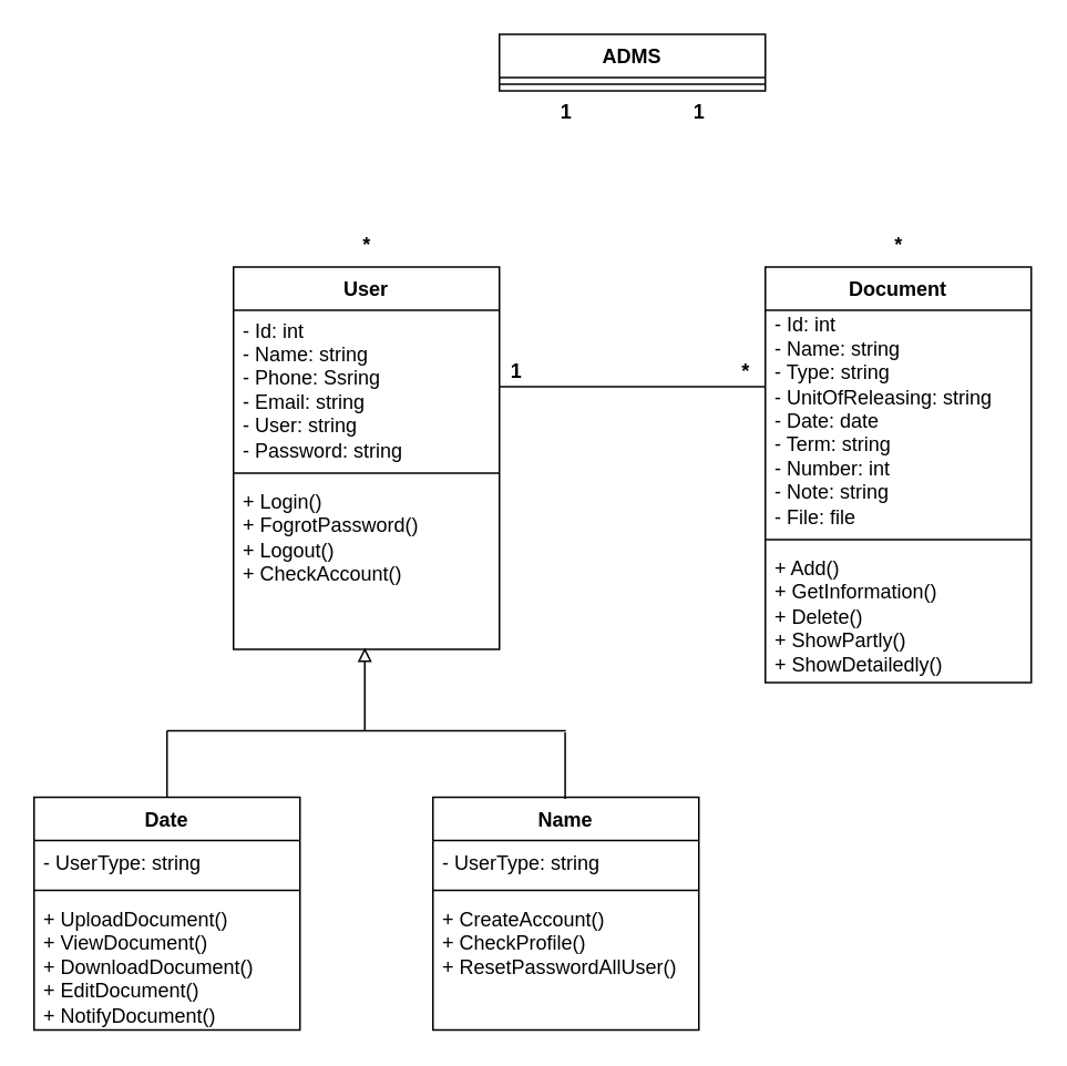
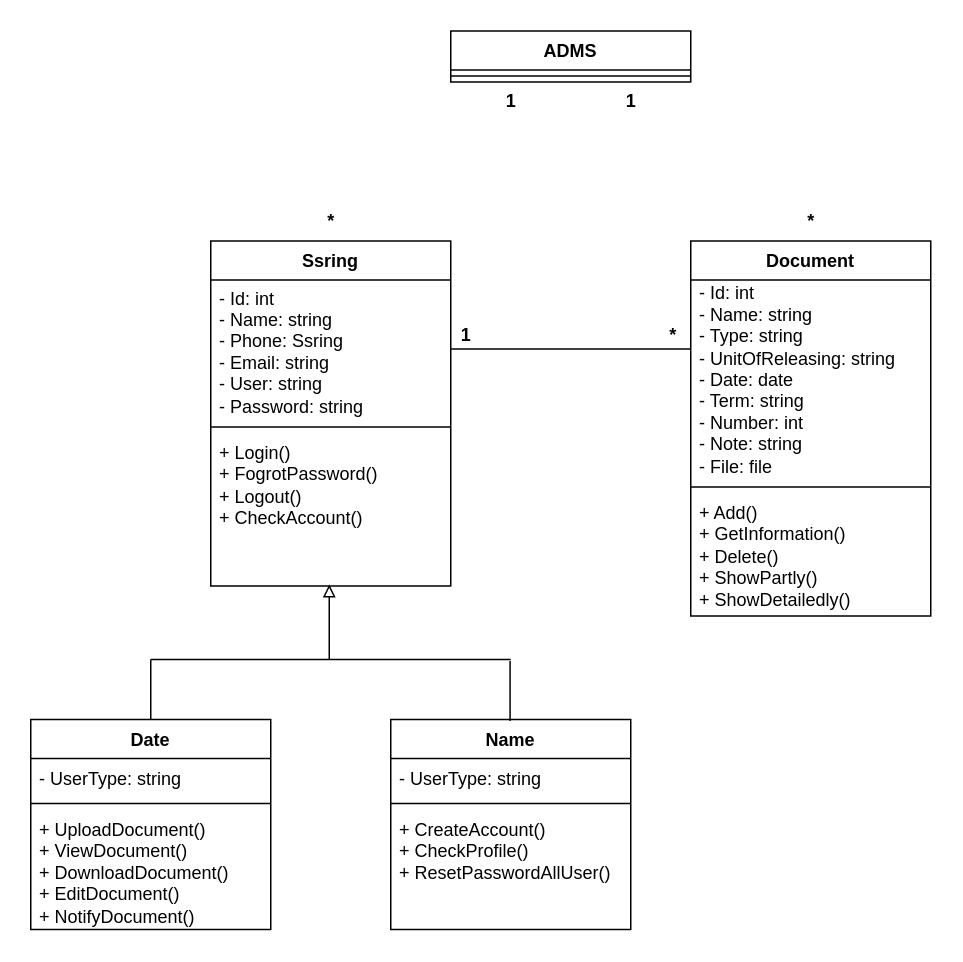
  <mxCell id="0" />
  <mxCell id="1" parent="0" />
  <mxCell id="2" value="ADMS" style="swimlane;fontStyle=1;align=center;verticalAlign=top;childLayout=stackLayout;horizontal=1;startSize=26;horizontalStack=0;resizeParent=1;resizeParentMax=0;resizeLast=0;collapsible=1;marginBottom=0;whiteSpace=wrap;html=1;" vertex="1" parent="1"><mxGeometry x="300" y="20" width="160" height="34" as="geometry" /></mxCell>
  <mxCell id="3" value="" style="line;strokeWidth=1;fillColor=none;align=left;verticalAlign=middle;spacingTop=-1;spacingLeft=3;spacingRight=3;rotatable=0;labelPosition=right;points=[];portConstraint=eastwest;strokeColor=inherit;" vertex="1" parent="2"><mxGeometry y="26" width="160" height="8" as="geometry" /></mxCell>
- <mxCell id="4" value="User" style="swimlane;fontStyle=1;align=center;verticalAlign=top;childLayout=stackLayout;horizontal=1;startSize=26;horizontalStack=0;resizeParent=1;resizeParentMax=0;resizeLast=0;collapsible=1;marginBottom=0;whiteSpace=wrap;html=1;" vertex="1" parent="1"><mxGeometry x="140" y="160" width="160" height="230" as="geometry" /></mxCell>
+ <mxCell id="4" value="Ssring" style="swimlane;fontStyle=1;align=center;verticalAlign=top;childLayout=stackLayout;horizontal=1;startSize=26;horizontalStack=0;resizeParent=1;resizeParentMax=0;resizeLast=0;collapsible=1;marginBottom=0;whiteSpace=wrap;html=1;" vertex="1" parent="1"><mxGeometry x="140" y="160" width="160" height="230" as="geometry" /></mxCell>
  <mxCell id="5" value="- Id: int&lt;br&gt;- Name: string&lt;br&gt;- Phone: Ssring&lt;br&gt;- Email: string&lt;br style=&quot;border-color: var(--border-color);&quot;&gt;- User: string&lt;br style=&quot;border-color: var(--border-color);&quot;&gt;- Password: string" style="text;strokeColor=none;fillColor=none;align=left;verticalAlign=bottom;spacingLeft=4;spacingRight=4;overflow=hidden;rotatable=0;points=[[0,0.5],[1,0.5]];portConstraint=eastwest;whiteSpace=wrap;html=1;" vertex="1" parent="4"><mxGeometry y="26" width="160" height="94" as="geometry" /></mxCell>
  <mxCell id="6" value="" style="line;strokeWidth=1;fillColor=none;align=left;verticalAlign=middle;spacingTop=-1;spacingLeft=3;spacingRight=3;rotatable=0;labelPosition=right;points=[];portConstraint=eastwest;strokeColor=inherit;" vertex="1" parent="4"><mxGeometry y="120" width="160" height="8" as="geometry" /></mxCell>
  <mxCell id="7" value="+ Login()&lt;br style=&quot;border-color: var(--border-color);&quot;&gt;+ FogrotPassword()&lt;br style=&quot;border-color: var(--border-color);&quot;&gt;+ Logout()&lt;br&gt;+ CheckAccount()&lt;br&gt;" style="text;strokeColor=none;fillColor=none;align=left;verticalAlign=top;spacingLeft=4;spacingRight=4;overflow=hidden;rotatable=0;points=[[0,0.5],[1,0.5]];portConstraint=eastwest;whiteSpace=wrap;html=1;" vertex="1" parent="4"><mxGeometry y="128" width="160" height="102" as="geometry" /></mxCell>
  <mxCell id="8" value="Date" style="swimlane;fontStyle=1;align=center;verticalAlign=top;childLayout=stackLayout;horizontal=1;startSize=26;horizontalStack=0;resizeParent=1;resizeParentMax=0;resizeLast=0;collapsible=1;marginBottom=0;whiteSpace=wrap;html=1;" vertex="1" parent="1"><mxGeometry x="20" y="479" width="160" height="140" as="geometry" /></mxCell>
  <mxCell id="9" value="- UserType: string" style="text;strokeColor=none;fillColor=none;align=left;verticalAlign=top;spacingLeft=4;spacingRight=4;overflow=hidden;rotatable=0;points=[[0,0.5],[1,0.5]];portConstraint=eastwest;whiteSpace=wrap;html=1;" vertex="1" parent="8"><mxGeometry y="26" width="160" height="26" as="geometry" /></mxCell>
  <mxCell id="10" value="" style="line;strokeWidth=1;fillColor=none;align=left;verticalAlign=middle;spacingTop=-1;spacingLeft=3;spacingRight=3;rotatable=0;labelPosition=right;points=[];portConstraint=eastwest;strokeColor=inherit;" vertex="1" parent="8"><mxGeometry y="52" width="160" height="8" as="geometry" /></mxCell>
  <mxCell id="11" value="+ UploadDocument()&lt;br style=&quot;border-color: var(--border-color);&quot;&gt;+ ViewDocument()&lt;br style=&quot;border-color: var(--border-color);&quot;&gt;+ DownloadDocument()&lt;br style=&quot;border-color: var(--border-color);&quot;&gt;+ EditDocument()&lt;br style=&quot;border-color: var(--border-color);&quot;&gt;+ NotifyDocument()" style="text;strokeColor=none;fillColor=none;align=left;verticalAlign=top;spacingLeft=4;spacingRight=4;overflow=hidden;rotatable=0;points=[[0,0.5],[1,0.5]];portConstraint=eastwest;whiteSpace=wrap;html=1;" vertex="1" parent="8"><mxGeometry y="60" width="160" height="80" as="geometry" /></mxCell>
  <mxCell id="12" value="Name" style="swimlane;fontStyle=1;align=center;verticalAlign=top;childLayout=stackLayout;horizontal=1;startSize=26;horizontalStack=0;resizeParent=1;resizeParentMax=0;resizeLast=0;collapsible=1;marginBottom=0;whiteSpace=wrap;html=1;" vertex="1" parent="1"><mxGeometry x="260" y="479" width="160" height="140" as="geometry" /></mxCell>
  <mxCell id="13" value="- UserType: string" style="text;strokeColor=none;fillColor=none;align=left;verticalAlign=top;spacingLeft=4;spacingRight=4;overflow=hidden;rotatable=0;points=[[0,0.5],[1,0.5]];portConstraint=eastwest;whiteSpace=wrap;html=1;" vertex="1" parent="12"><mxGeometry y="26" width="160" height="26" as="geometry" /></mxCell>
  <mxCell id="14" value="" style="line;strokeWidth=1;fillColor=none;align=left;verticalAlign=middle;spacingTop=-1;spacingLeft=3;spacingRight=3;rotatable=0;labelPosition=right;points=[];portConstraint=eastwest;strokeColor=inherit;" vertex="1" parent="12"><mxGeometry y="52" width="160" height="8" as="geometry" /></mxCell>
  <mxCell id="15" value="+ CreateAccount()&lt;br&gt;+ CheckProfile()&lt;br&gt;+ ResetPasswordAllUser()" style="text;strokeColor=none;fillColor=none;align=left;verticalAlign=top;spacingLeft=4;spacingRight=4;overflow=hidden;rotatable=0;points=[[0,0.5],[1,0.5]];portConstraint=eastwest;whiteSpace=wrap;html=1;" vertex="1" parent="12"><mxGeometry y="60" width="160" height="80" as="geometry" /></mxCell>
  <mxCell id="16" value="Document" style="swimlane;fontStyle=1;align=center;verticalAlign=top;childLayout=stackLayout;horizontal=1;startSize=26;horizontalStack=0;resizeParent=1;resizeParentMax=0;resizeLast=0;collapsible=1;marginBottom=0;whiteSpace=wrap;html=1;" vertex="1" parent="1"><mxGeometry x="460" y="160" width="160" height="250" as="geometry" /></mxCell>
  <mxCell id="17" value="- Id: int&lt;br&gt;- Name: string&lt;br&gt;- Type: string&lt;br&gt;- UnitOfReleasing: string&lt;br&gt;- Date: date&lt;br&gt;- Term: string&lt;br&gt;- Number: int&lt;br&gt;- Note: string&lt;br&gt;- File: file" style="text;strokeColor=none;fillColor=none;align=left;verticalAlign=bottom;spacingLeft=4;spacingRight=4;overflow=hidden;rotatable=0;points=[[0,0.5],[1,0.5]];portConstraint=eastwest;whiteSpace=wrap;html=1;" vertex="1" parent="16"><mxGeometry y="26" width="160" height="134" as="geometry" /></mxCell>
  <mxCell id="18" value="" style="line;strokeWidth=1;fillColor=none;align=left;verticalAlign=middle;spacingTop=-1;spacingLeft=3;spacingRight=3;rotatable=0;labelPosition=right;points=[];portConstraint=eastwest;strokeColor=inherit;" vertex="1" parent="16"><mxGeometry y="160" width="160" height="8" as="geometry" /></mxCell>
  <mxCell id="19" value="+ Add()&lt;br&gt;+ GetInformation()&lt;br&gt;+ Delete()&lt;br&gt;+ ShowPartly()&lt;br&gt;+ ShowDetailedly()" style="text;strokeColor=none;fillColor=none;align=left;verticalAlign=top;spacingLeft=4;spacingRight=4;overflow=hidden;rotatable=0;points=[[0,0.5],[1,0.5]];portConstraint=eastwest;whiteSpace=wrap;html=1;" vertex="1" parent="16"><mxGeometry y="168" width="160" height="82" as="geometry" /></mxCell>
  <mxCell id="20" value="*" style="text;align=center;fontStyle=1;verticalAlign=middle;spacingLeft=3;spacingRight=3;strokeColor=none;rotatable=0;points=[[0,0.5],[1,0.5]];portConstraint=eastwest;html=1;" vertex="1" parent="1"><mxGeometry x="180" y="134" width="80" height="26" as="geometry" /></mxCell>
  <mxCell id="21" value="*" style="text;align=center;fontStyle=1;verticalAlign=middle;spacingLeft=3;spacingRight=3;strokeColor=none;rotatable=0;points=[[0,0.5],[1,0.5]];portConstraint=eastwest;html=1;" vertex="1" parent="1"><mxGeometry x="500" y="134" width="80" height="26" as="geometry" /></mxCell>
  <mxCell id="22" value="1" style="text;align=center;fontStyle=1;verticalAlign=middle;spacingLeft=3;spacingRight=3;strokeColor=none;rotatable=0;points=[[0,0.5],[1,0.5]];portConstraint=eastwest;html=1;" vertex="1" parent="1"><mxGeometry x="300" y="54" width="80" height="26" as="geometry" /></mxCell>
  <mxCell id="23" value="1" style="text;align=center;fontStyle=1;verticalAlign=middle;spacingLeft=3;spacingRight=3;strokeColor=none;rotatable=0;points=[[0,0.5],[1,0.5]];portConstraint=eastwest;html=1;" vertex="1" parent="1"><mxGeometry x="380" y="54" width="80" height="26" as="geometry" /></mxCell>
  <mxCell id="24" value="" style="line;strokeWidth=1;fillColor=none;align=left;verticalAlign=middle;spacingTop=-1;spacingLeft=3;spacingRight=3;rotatable=0;labelPosition=right;points=[];portConstraint=eastwest;strokeColor=inherit;" vertex="1" parent="1"><mxGeometry x="100" y="435" width="240" height="8" as="geometry" /></mxCell>
  <mxCell id="25" value="" style="endArrow=none;html=1;rounded=0;exitX=0.5;exitY=0;exitDx=0;exitDy=0;" edge="1" parent="1" source="8"><mxGeometry width="50" height="50" relative="1" as="geometry"><mxPoint x="280" y="470" as="sourcePoint" /><mxPoint x="100" y="439" as="targetPoint" /></mxGeometry></mxCell>
  <mxCell id="26" value="" style="endArrow=none;html=1;rounded=0;exitX=0.5;exitY=0;exitDx=0;exitDy=0;" edge="1" parent="1"><mxGeometry width="50" height="50" relative="1" as="geometry"><mxPoint x="339.55" y="480" as="sourcePoint" /><mxPoint x="339.55" y="440" as="targetPoint" /></mxGeometry></mxCell>
  <mxCell id="27" value="" style="endArrow=block;html=1;rounded=0;endFill=0;" edge="1" parent="1"><mxGeometry width="50" height="50" relative="1" as="geometry"><mxPoint x="219" y="439" as="sourcePoint" /><mxPoint x="219" y="389" as="targetPoint" /></mxGeometry></mxCell>
  <mxCell id="28" value="" style="endArrow=none;html=1;rounded=0;" edge="1" parent="1"><mxGeometry width="50" height="50" relative="1" as="geometry"><mxPoint x="300" y="232" as="sourcePoint" /><mxPoint x="460" y="232" as="targetPoint" /></mxGeometry></mxCell>
  <mxCell id="29" value="1" style="text;align=center;fontStyle=1;verticalAlign=middle;spacingLeft=3;spacingRight=3;strokeColor=none;rotatable=0;points=[[0,0.5],[1,0.5]];portConstraint=eastwest;html=1;" vertex="1" parent="1"><mxGeometry x="270" y="210" width="80" height="26" as="geometry" /></mxCell>
  <mxCell id="30" value="*" style="text;align=center;fontStyle=1;verticalAlign=middle;spacingLeft=3;spacingRight=3;strokeColor=none;rotatable=0;points=[[0,0.5],[1,0.5]];portConstraint=eastwest;html=1;" vertex="1" parent="1"><mxGeometry x="408" y="210" width="80" height="26" as="geometry" /></mxCell>
